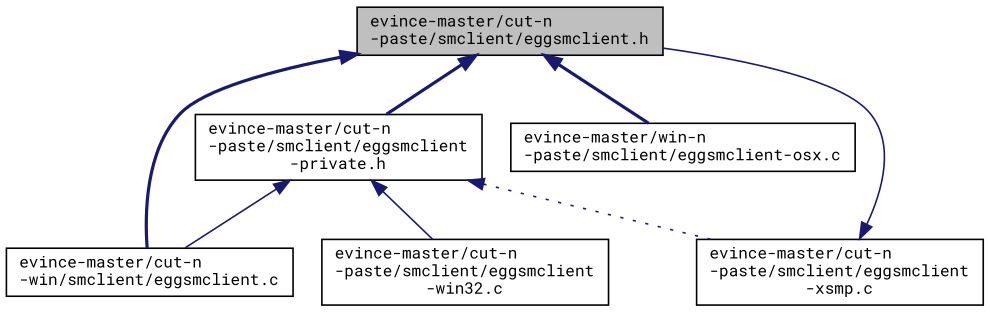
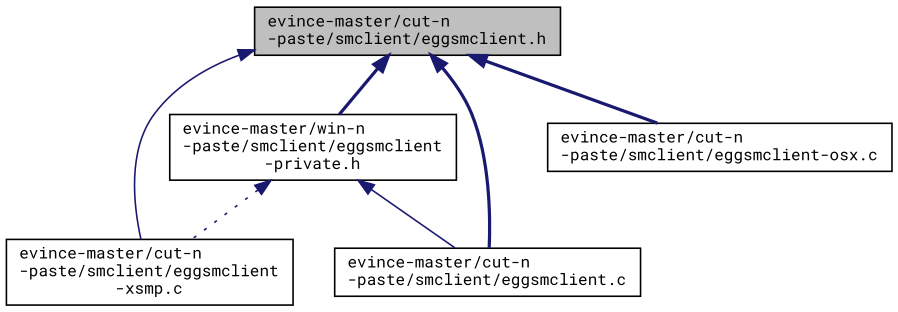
  digraph {
    fontname="Roboto Mono"
    node [color=black fillcolor=white fontname="Roboto Mono" fontsize=10 shape=record style=filled]
    edge [color=midnightblue dir=back fontname="Roboto Mono" fontsize=10 labelfontname=Helvetica labelfontsize=10 style=bold]
    n1 [fillcolor=grey75 fontcolor=black height=0.2 label="evince-master/cut-n\l-paste/smclient/eggsmclient.h" width=0.4]
-   n2 [height=0.2 label="evince-master/cut-n\l-paste/smclient/eggsmclient\l-private.h" width=0.4]
+   n2 [height=0.2 label="evince-master/win-n\l-paste/smclient/eggsmclient\l-private.h" width=0.4]
    n3 [height=0.2 label="evince-master/cut-n\l-paste/smclient/eggsmclient\l-xsmp.c" width=0.4]
-   n4 [height=0.2 label="evince-master/cut-n\l-win/smclient/eggsmclient.c" width=0.4]
-   n5 [height=0.2 label="evince-master/win-n\l-paste/smclient/eggsmclient-osx.c" width=0.4]
-   n6 [height=0.2 label="evince-master/cut-n\l-paste/smclient/eggsmclient\l-win32.c" width=0.4]
+   n4 [height=0.2 label="evince-master/cut-n\l-paste/smclient/eggsmclient.c" width=0.4]
+   n5 [height=0.2 label="evince-master/cut-n\l-paste/smclient/eggsmclient-osx.c" width=0.4]
    n1 -> n2
-   n3 -> n1 [style=solid]
+   n1 -> n3 [style=solid]
    n1 -> n4
    n1 -> n5
    n2 -> n3 [style=dotted]
    n2 -> n4 [style=solid]
-   n2 -> n6 [style=solid]
  }
